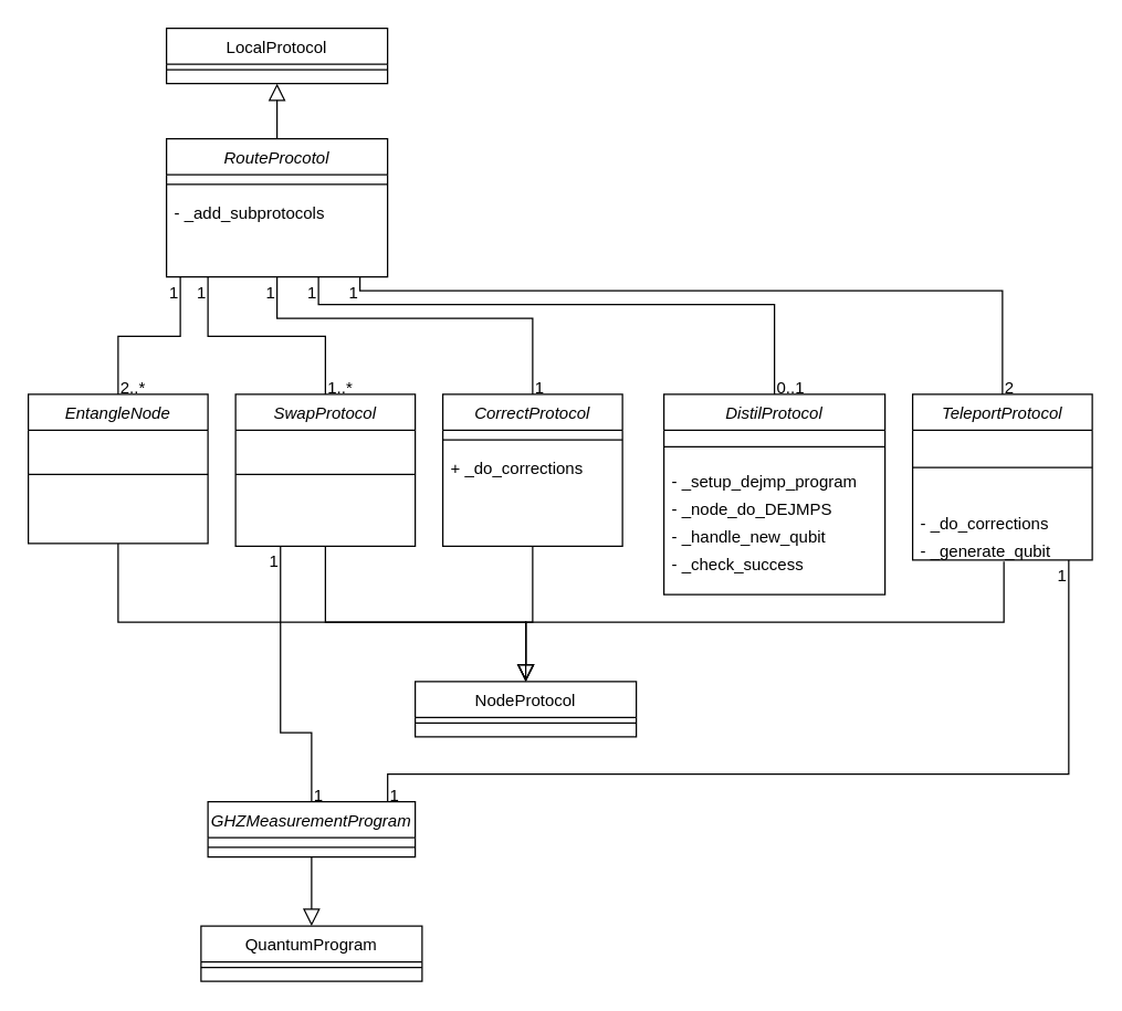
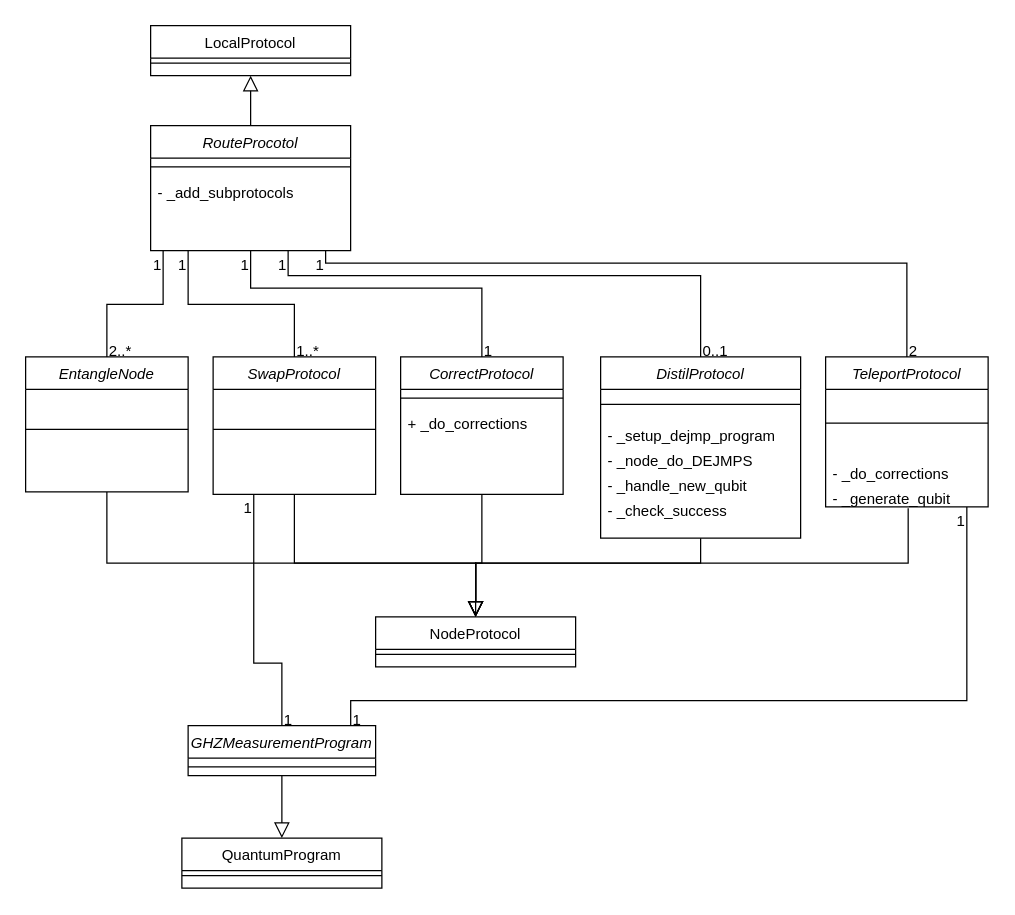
  <mxCell id="0" />
  <mxCell id="1" parent="0" />
  <mxCell id="2" value="RouteProcotol" style="swimlane;fontStyle=2;align=center;verticalAlign=top;childLayout=stackLayout;horizontal=1;startSize=26;horizontalStack=0;resizeParent=1;resizeLast=0;collapsible=1;marginBottom=0;rounded=0;shadow=0;strokeWidth=1;" parent="1" vertex="1"><mxGeometry x="120" y="100" width="160" height="100" as="geometry"><mxRectangle x="230" y="140" width="160" height="26" as="alternateBounds" /></mxGeometry></mxCell>
  <mxCell id="3" value="" style="line;html=1;strokeWidth=1;align=left;verticalAlign=middle;spacingTop=-1;spacingLeft=3;spacingRight=3;rotatable=0;labelPosition=right;points=[];portConstraint=eastwest;" parent="2" vertex="1"><mxGeometry y="26" width="160" height="14" as="geometry" /></mxCell>
  <mxCell id="4" value="- _add_subprotocols" style="text;align=left;verticalAlign=top;spacingLeft=4;spacingRight=4;overflow=hidden;rotatable=0;points=[[0,0.5],[1,0.5]];portConstraint=eastwest;" vertex="1" parent="2"><mxGeometry y="40" width="160" height="20" as="geometry" /></mxCell>
  <mxCell id="5" value="LocalProtocol" style="swimlane;fontStyle=0;align=center;verticalAlign=top;childLayout=stackLayout;horizontal=1;startSize=26;horizontalStack=0;resizeParent=1;resizeLast=0;collapsible=1;marginBottom=0;rounded=0;shadow=0;strokeWidth=1;" parent="1" vertex="1"><mxGeometry x="120" y="20" width="160" height="40" as="geometry"><mxRectangle x="550" y="140" width="160" height="26" as="alternateBounds" /></mxGeometry></mxCell>
  <mxCell id="6" value="" style="line;html=1;strokeWidth=1;align=left;verticalAlign=middle;spacingTop=-1;spacingLeft=3;spacingRight=3;rotatable=0;labelPosition=right;points=[];portConstraint=eastwest;" parent="5" vertex="1"><mxGeometry y="26" width="160" height="8" as="geometry" /></mxCell>
  <mxCell id="7" value="NodeProtocol" style="swimlane;fontStyle=0;align=center;verticalAlign=top;childLayout=stackLayout;horizontal=1;startSize=26;horizontalStack=0;resizeParent=1;resizeLast=0;collapsible=1;marginBottom=0;rounded=0;shadow=0;strokeWidth=1;" vertex="1" parent="1"><mxGeometry x="300" y="493" width="160" height="40" as="geometry"><mxRectangle x="550" y="140" width="160" height="26" as="alternateBounds" /></mxGeometry></mxCell>
  <mxCell id="8" value="" style="line;html=1;strokeWidth=1;align=left;verticalAlign=middle;spacingTop=-1;spacingLeft=3;spacingRight=3;rotatable=0;labelPosition=right;points=[];portConstraint=eastwest;" vertex="1" parent="7"><mxGeometry y="26" width="160" height="8" as="geometry" /></mxCell>
  <mxCell id="9" value="EntangleNode" style="swimlane;fontStyle=2;align=center;verticalAlign=top;childLayout=stackLayout;horizontal=1;startSize=26;horizontalStack=0;resizeParent=1;resizeLast=0;collapsible=1;marginBottom=0;rounded=0;shadow=0;strokeWidth=1;" vertex="1" parent="1"><mxGeometry x="20" y="285" width="130" height="108" as="geometry"><mxRectangle x="230" y="140" width="160" height="26" as="alternateBounds" /></mxGeometry></mxCell>
  <mxCell id="10" value="" style="line;html=1;strokeWidth=1;align=left;verticalAlign=middle;spacingTop=-1;spacingLeft=3;spacingRight=3;rotatable=0;labelPosition=right;points=[];portConstraint=eastwest;" vertex="1" parent="9"><mxGeometry y="26" width="130" height="64" as="geometry" /></mxCell>
  <mxCell id="11" value="SwapProtocol" style="swimlane;fontStyle=2;align=center;verticalAlign=top;childLayout=stackLayout;horizontal=1;startSize=26;horizontalStack=0;resizeParent=1;resizeLast=0;collapsible=1;marginBottom=0;rounded=0;shadow=0;strokeWidth=1;" vertex="1" parent="1"><mxGeometry x="170" y="285" width="130" height="110" as="geometry"><mxRectangle x="230" y="140" width="160" height="26" as="alternateBounds" /></mxGeometry></mxCell>
  <mxCell id="12" value="" style="line;html=1;strokeWidth=1;align=left;verticalAlign=middle;spacingTop=-1;spacingLeft=3;spacingRight=3;rotatable=0;labelPosition=right;points=[];portConstraint=eastwest;" vertex="1" parent="11"><mxGeometry y="26" width="130" height="64" as="geometry" /></mxCell>
  <mxCell id="13" value="CorrectProtocol" style="swimlane;fontStyle=2;align=center;verticalAlign=top;childLayout=stackLayout;horizontal=1;startSize=26;horizontalStack=0;resizeParent=1;resizeLast=0;collapsible=1;marginBottom=0;rounded=0;shadow=0;strokeWidth=1;" vertex="1" parent="1"><mxGeometry x="320" y="285" width="130" height="110" as="geometry"><mxRectangle x="230" y="140" width="160" height="26" as="alternateBounds" /></mxGeometry></mxCell>
  <mxCell id="14" value="" style="line;html=1;strokeWidth=1;align=left;verticalAlign=middle;spacingTop=-1;spacingLeft=3;spacingRight=3;rotatable=0;labelPosition=right;points=[];portConstraint=eastwest;" vertex="1" parent="13"><mxGeometry y="26" width="130" height="14" as="geometry" /></mxCell>
  <mxCell id="15" value="+ _do_corrections" style="text;align=left;verticalAlign=top;spacingLeft=4;spacingRight=4;overflow=hidden;rotatable=0;points=[[0,0.5],[1,0.5]];portConstraint=eastwest;" vertex="1" parent="13"><mxGeometry y="40" width="130" height="20" as="geometry" /></mxCell>
  <mxCell id="16" value="DistilProtocol" style="swimlane;fontStyle=2;align=center;verticalAlign=top;childLayout=stackLayout;horizontal=1;startSize=26;horizontalStack=0;resizeParent=1;resizeLast=0;collapsible=1;marginBottom=0;rounded=0;shadow=0;strokeWidth=1;" vertex="1" parent="1"><mxGeometry x="480" y="285" width="160" height="145" as="geometry"><mxRectangle x="230" y="140" width="160" height="26" as="alternateBounds" /></mxGeometry></mxCell>
  <mxCell id="17" value="" style="line;html=1;strokeWidth=1;align=left;verticalAlign=middle;spacingTop=-1;spacingLeft=3;spacingRight=3;rotatable=0;labelPosition=right;points=[];portConstraint=eastwest;" vertex="1" parent="16"><mxGeometry y="26" width="160" height="24" as="geometry" /></mxCell>
  <mxCell id="18" value="- _setup_dejmp_program" style="text;align=left;verticalAlign=top;spacingLeft=4;spacingRight=4;overflow=hidden;rotatable=0;points=[[0,0.5],[1,0.5]];portConstraint=eastwest;" vertex="1" parent="16"><mxGeometry y="50" width="160" height="20" as="geometry" /></mxCell>
  <mxCell id="19" value="- _node_do_DEJMPS" style="text;align=left;verticalAlign=top;spacingLeft=4;spacingRight=4;overflow=hidden;rotatable=0;points=[[0,0.5],[1,0.5]];portConstraint=eastwest;" vertex="1" parent="16"><mxGeometry y="70" width="160" height="20" as="geometry" /></mxCell>
  <mxCell id="20" value="- _handle_new_qubit" style="text;align=left;verticalAlign=top;spacingLeft=4;spacingRight=4;overflow=hidden;rotatable=0;points=[[0,0.5],[1,0.5]];portConstraint=eastwest;" vertex="1" parent="16"><mxGeometry y="90" width="160" height="20" as="geometry" /></mxCell>
  <mxCell id="21" value="- _check_success" style="text;align=left;verticalAlign=top;spacingLeft=4;spacingRight=4;overflow=hidden;rotatable=0;points=[[0,0.5],[1,0.5]];portConstraint=eastwest;" vertex="1" parent="16"><mxGeometry y="110" width="160" height="20" as="geometry" /></mxCell>
  <mxCell id="22" value="TeleportProtocol" style="swimlane;fontStyle=2;align=center;verticalAlign=top;childLayout=stackLayout;horizontal=1;startSize=26;horizontalStack=0;resizeParent=1;resizeLast=0;collapsible=1;marginBottom=0;rounded=0;shadow=0;strokeWidth=1;" vertex="1" parent="1"><mxGeometry x="660" y="285" width="130" height="120" as="geometry"><mxRectangle x="230" y="140" width="160" height="26" as="alternateBounds" /></mxGeometry></mxCell>
  <mxCell id="23" value="" style="line;html=1;strokeWidth=1;align=left;verticalAlign=middle;spacingTop=-1;spacingLeft=3;spacingRight=3;rotatable=0;labelPosition=right;points=[];portConstraint=eastwest;" vertex="1" parent="22"><mxGeometry y="26" width="130" height="54" as="geometry" /></mxCell>
  <mxCell id="24" value="- _do_corrections" style="text;align=left;verticalAlign=top;spacingLeft=4;spacingRight=4;overflow=hidden;rotatable=0;points=[[0,0.5],[1,0.5]];portConstraint=eastwest;" vertex="1" parent="22"><mxGeometry y="80" width="130" height="20" as="geometry" /></mxCell>
  <mxCell id="25" value="- _generate_qubit" style="text;align=left;verticalAlign=top;spacingLeft=4;spacingRight=4;overflow=hidden;rotatable=0;points=[[0,0.5],[1,0.5]];portConstraint=eastwest;" vertex="1" parent="22"><mxGeometry y="100" width="130" height="20" as="geometry" /></mxCell>
  <mxCell id="26" value="" style="endArrow=open;endSize=10;endFill=0;shadow=0;strokeWidth=1;rounded=0;curved=0;edgeStyle=elbowEdgeStyle;elbow=vertical;exitX=0.5;exitY=1;exitDx=0;exitDy=0;entryX=0.5;entryY=0;entryDx=0;entryDy=0;" edge="1" parent="1" source="9" target="7"><mxGeometry width="160" relative="1" as="geometry"><mxPoint x="40" y="395" as="sourcePoint" /><mxPoint x="180" y="495" as="targetPoint" /><Array as="points"><mxPoint x="230" y="450" /></Array></mxGeometry></mxCell>
  <mxCell id="27" value="" style="endArrow=none;shadow=0;strokeWidth=1;rounded=0;curved=0;endFill=0;edgeStyle=elbowEdgeStyle;elbow=vertical;exitX=0.5;exitY=0;exitDx=0;exitDy=0;" edge="1" parent="1" source="9"><mxGeometry x="0.5" y="41" relative="1" as="geometry"><mxPoint x="360" y="221" as="sourcePoint" /><mxPoint x="130" y="200" as="targetPoint" /><mxPoint x="-40" y="32" as="offset" /></mxGeometry></mxCell>
  <mxCell id="28" value="2..*" style="resizable=0;align=left;verticalAlign=bottom;labelBackgroundColor=none;fontSize=12;" connectable="0" vertex="1" parent="27"><mxGeometry x="-1" relative="1" as="geometry"><mxPoint y="4" as="offset" /></mxGeometry></mxCell>
  <mxCell id="29" value="1" style="resizable=0;align=right;verticalAlign=bottom;labelBackgroundColor=none;fontSize=12;" connectable="0" vertex="1" parent="27"><mxGeometry x="1" relative="1" as="geometry"><mxPoint y="20" as="offset" /></mxGeometry></mxCell>
  <mxCell id="30" value="" style="endArrow=block;endSize=10;endFill=0;shadow=0;strokeWidth=1;rounded=0;curved=0;edgeStyle=elbowEdgeStyle;elbow=vertical;exitX=0.5;exitY=0;exitDx=0;exitDy=0;entryX=0.5;entryY=1;entryDx=0;entryDy=0;" edge="1" parent="1" source="2" target="5"><mxGeometry width="160" relative="1" as="geometry"><mxPoint x="395" y="282" as="sourcePoint" /><mxPoint x="390" y="362" as="targetPoint" /><Array as="points" /></mxGeometry></mxCell>
  <mxCell id="31" value="" style="endArrow=none;shadow=0;strokeWidth=1;rounded=0;curved=0;endFill=0;edgeStyle=elbowEdgeStyle;elbow=vertical;exitX=0.5;exitY=0;exitDx=0;exitDy=0;" edge="1" parent="1" source="11"><mxGeometry x="0.5" y="41" relative="1" as="geometry"><mxPoint x="95" y="232" as="sourcePoint" /><mxPoint x="150" y="200" as="targetPoint" /><mxPoint x="-40" y="32" as="offset" /></mxGeometry></mxCell>
  <mxCell id="32" value="1..*" style="resizable=0;align=left;verticalAlign=bottom;labelBackgroundColor=none;fontSize=12;" connectable="0" vertex="1" parent="31"><mxGeometry x="-1" relative="1" as="geometry"><mxPoint y="4" as="offset" /></mxGeometry></mxCell>
  <mxCell id="33" value="1" style="resizable=0;align=right;verticalAlign=bottom;labelBackgroundColor=none;fontSize=12;" connectable="0" vertex="1" parent="31"><mxGeometry x="1" relative="1" as="geometry"><mxPoint y="20" as="offset" /></mxGeometry></mxCell>
  <mxCell id="34" value="" style="endArrow=none;shadow=0;strokeWidth=1;rounded=0;curved=0;endFill=0;edgeStyle=elbowEdgeStyle;elbow=vertical;exitX=0.5;exitY=0;exitDx=0;exitDy=0;" edge="1" parent="1" source="13"><mxGeometry x="0.5" y="41" relative="1" as="geometry"><mxPoint x="245" y="232" as="sourcePoint" /><mxPoint x="200" y="200" as="targetPoint" /><mxPoint x="-40" y="32" as="offset" /><Array as="points"><mxPoint x="300" y="230" /></Array></mxGeometry></mxCell>
  <mxCell id="35" value="1" style="resizable=0;align=left;verticalAlign=bottom;labelBackgroundColor=none;fontSize=12;" connectable="0" vertex="1" parent="34"><mxGeometry x="-1" relative="1" as="geometry"><mxPoint y="4" as="offset" /></mxGeometry></mxCell>
  <mxCell id="36" value="1" style="resizable=0;align=right;verticalAlign=bottom;labelBackgroundColor=none;fontSize=12;" connectable="0" vertex="1" parent="34"><mxGeometry x="1" relative="1" as="geometry"><mxPoint y="20" as="offset" /></mxGeometry></mxCell>
  <mxCell id="37" value="" style="endArrow=none;shadow=0;strokeWidth=1;rounded=0;curved=0;endFill=0;edgeStyle=elbowEdgeStyle;elbow=vertical;exitX=0.5;exitY=0;exitDx=0;exitDy=0;" edge="1" parent="1" source="16"><mxGeometry x="0.5" y="41" relative="1" as="geometry"><mxPoint x="255" y="242" as="sourcePoint" /><mxPoint x="230" y="200" as="targetPoint" /><mxPoint x="-40" y="32" as="offset" /><Array as="points"><mxPoint x="390" y="220" /></Array></mxGeometry></mxCell>
  <mxCell id="38" value="0..1" style="resizable=0;align=left;verticalAlign=bottom;labelBackgroundColor=none;fontSize=12;" connectable="0" vertex="1" parent="37"><mxGeometry x="-1" relative="1" as="geometry"><mxPoint y="4" as="offset" /></mxGeometry></mxCell>
  <mxCell id="39" value="1" style="resizable=0;align=right;verticalAlign=bottom;labelBackgroundColor=none;fontSize=12;" connectable="0" vertex="1" parent="37"><mxGeometry x="1" relative="1" as="geometry"><mxPoint y="20" as="offset" /></mxGeometry></mxCell>
  <mxCell id="40" value="" style="endArrow=none;shadow=0;strokeWidth=1;rounded=0;curved=0;endFill=0;edgeStyle=elbowEdgeStyle;elbow=vertical;exitX=0.5;exitY=0;exitDx=0;exitDy=0;" edge="1" parent="1" source="22"><mxGeometry x="0.5" y="41" relative="1" as="geometry"><mxPoint x="265" y="252" as="sourcePoint" /><mxPoint x="260" y="200" as="targetPoint" /><mxPoint x="-40" y="32" as="offset" /><Array as="points"><mxPoint x="720" y="210" /></Array></mxGeometry></mxCell>
  <mxCell id="41" value="2" style="resizable=0;align=left;verticalAlign=bottom;labelBackgroundColor=none;fontSize=12;" connectable="0" vertex="1" parent="40"><mxGeometry x="-1" relative="1" as="geometry"><mxPoint y="4" as="offset" /></mxGeometry></mxCell>
  <mxCell id="42" value="1" style="resizable=0;align=right;verticalAlign=bottom;labelBackgroundColor=none;fontSize=12;" connectable="0" vertex="1" parent="40"><mxGeometry x="1" relative="1" as="geometry"><mxPoint y="20" as="offset" /></mxGeometry></mxCell>
  <mxCell id="43" value="GHZMeasurementProgram" style="swimlane;fontStyle=2;align=center;verticalAlign=top;childLayout=stackLayout;horizontal=1;startSize=26;horizontalStack=0;resizeParent=1;resizeLast=0;collapsible=1;marginBottom=0;rounded=0;shadow=0;strokeWidth=1;" vertex="1" parent="1"><mxGeometry x="150" y="580" width="150" height="40" as="geometry"><mxRectangle x="230" y="140" width="160" height="26" as="alternateBounds" /></mxGeometry></mxCell>
  <mxCell id="44" value="" style="line;html=1;strokeWidth=1;align=left;verticalAlign=middle;spacingTop=-1;spacingLeft=3;spacingRight=3;rotatable=0;labelPosition=right;points=[];portConstraint=eastwest;" vertex="1" parent="43"><mxGeometry y="26" width="150" height="14" as="geometry" /></mxCell>
  <mxCell id="45" value="" style="endArrow=none;shadow=0;strokeWidth=1;rounded=0;curved=0;endFill=0;edgeStyle=elbowEdgeStyle;elbow=vertical;entryX=0.25;entryY=1;entryDx=0;entryDy=0;exitX=0.5;exitY=0;exitDx=0;exitDy=0;" edge="1" parent="1" source="43" target="11"><mxGeometry x="0.5" y="41" relative="1" as="geometry"><mxPoint x="160" y="510" as="sourcePoint" /><mxPoint x="210" y="200" as="targetPoint" /><mxPoint x="-40" y="32" as="offset" /><Array as="points"><mxPoint x="160" y="530" /></Array></mxGeometry></mxCell>
  <mxCell id="46" value="1" style="resizable=0;align=left;verticalAlign=bottom;labelBackgroundColor=none;fontSize=12;" connectable="0" vertex="1" parent="45"><mxGeometry x="-1" relative="1" as="geometry"><mxPoint y="4" as="offset" /></mxGeometry></mxCell>
  <mxCell id="47" value="1" style="resizable=0;align=right;verticalAlign=bottom;labelBackgroundColor=none;fontSize=12;" connectable="0" vertex="1" parent="45"><mxGeometry x="1" relative="1" as="geometry"><mxPoint y="20" as="offset" /></mxGeometry></mxCell>
  <mxCell id="48" value="" style="endArrow=none;shadow=0;strokeWidth=1;rounded=0;curved=0;endFill=0;edgeStyle=elbowEdgeStyle;elbow=vertical;entryX=0.869;entryY=1;entryDx=0;entryDy=0;exitX=0.867;exitY=0;exitDx=0;exitDy=0;entryPerimeter=0;exitPerimeter=0;" edge="1" parent="1" source="43" target="25"><mxGeometry x="0.5" y="41" relative="1" as="geometry"><mxPoint x="235" y="660" as="sourcePoint" /><mxPoint x="213" y="405" as="targetPoint" /><mxPoint x="-40" y="32" as="offset" /><Array as="points"><mxPoint x="520" y="560" /></Array></mxGeometry></mxCell>
  <mxCell id="49" value="1" style="resizable=0;align=left;verticalAlign=bottom;labelBackgroundColor=none;fontSize=12;" connectable="0" vertex="1" parent="48"><mxGeometry x="-1" relative="1" as="geometry"><mxPoint y="4" as="offset" /></mxGeometry></mxCell>
  <mxCell id="50" value="1" style="resizable=0;align=right;verticalAlign=bottom;labelBackgroundColor=none;fontSize=12;" connectable="0" vertex="1" parent="48"><mxGeometry x="1" relative="1" as="geometry"><mxPoint y="20" as="offset" /></mxGeometry></mxCell>
  <mxCell id="51" value="" style="endArrow=block;endSize=10;endFill=0;shadow=0;strokeWidth=1;rounded=0;curved=0;edgeStyle=elbowEdgeStyle;elbow=vertical;exitX=0.5;exitY=1;exitDx=0;exitDy=0;entryX=0.5;entryY=0;entryDx=0;entryDy=0;" edge="1" parent="1" source="13" target="7"><mxGeometry width="160" relative="1" as="geometry"><mxPoint x="105" y="413" as="sourcePoint" /><mxPoint x="400" y="513" as="targetPoint" /><Array as="points"><mxPoint x="370" y="450" /></Array></mxGeometry></mxCell>
+ <mxCell id="52" value="" style="endArrow=block;endSize=10;endFill=0;shadow=0;strokeWidth=1;rounded=0;curved=0;edgeStyle=elbowEdgeStyle;elbow=vertical;exitX=0.5;exitY=1;exitDx=0;exitDy=0;entryX=0.5;entryY=0;entryDx=0;entryDy=0;" edge="1" parent="1" source="16" target="7"><mxGeometry width="160" relative="1" as="geometry"><mxPoint x="125" y="433" as="sourcePoint" /><mxPoint x="420" y="533" as="targetPoint" /><Array as="points"><mxPoint x="380" y="450" /></Array></mxGeometry></mxCell>
  <mxCell id="53" value="" style="endArrow=block;endSize=10;endFill=0;shadow=0;strokeWidth=1;rounded=0;curved=0;edgeStyle=elbowEdgeStyle;elbow=vertical;exitX=0.5;exitY=1;exitDx=0;exitDy=0;entryX=0.5;entryY=0;entryDx=0;entryDy=0;" edge="1" parent="1" source="11" target="7"><mxGeometry width="160" relative="1" as="geometry"><mxPoint x="135" y="443" as="sourcePoint" /><mxPoint x="430" y="543" as="targetPoint" /><Array as="points"><mxPoint x="310" y="450" /></Array></mxGeometry></mxCell>
  <mxCell id="54" value="" style="endArrow=block;endSize=10;endFill=0;shadow=0;strokeWidth=1;rounded=0;curved=0;edgeStyle=elbowEdgeStyle;elbow=vertical;exitX=0.508;exitY=1.05;exitDx=0;exitDy=0;entryX=0.5;entryY=0;entryDx=0;entryDy=0;exitPerimeter=0;" edge="1" parent="1" source="25" target="7"><mxGeometry width="160" relative="1" as="geometry"><mxPoint x="145" y="453" as="sourcePoint" /><mxPoint x="440" y="553" as="targetPoint" /><Array as="points"><mxPoint x="530" y="450" /></Array></mxGeometry></mxCell>
  <mxCell id="55" value="QuantumProgram" style="swimlane;fontStyle=0;align=center;verticalAlign=top;childLayout=stackLayout;horizontal=1;startSize=26;horizontalStack=0;resizeParent=1;resizeLast=0;collapsible=1;marginBottom=0;rounded=0;shadow=0;strokeWidth=1;" vertex="1" parent="1"><mxGeometry x="145" y="670" width="160" height="40" as="geometry"><mxRectangle x="550" y="140" width="160" height="26" as="alternateBounds" /></mxGeometry></mxCell>
  <mxCell id="56" value="" style="line;html=1;strokeWidth=1;align=left;verticalAlign=middle;spacingTop=-1;spacingLeft=3;spacingRight=3;rotatable=0;labelPosition=right;points=[];portConstraint=eastwest;" vertex="1" parent="55"><mxGeometry y="26" width="160" height="8" as="geometry" /></mxCell>
  <mxCell id="57" value="" style="endArrow=block;endSize=10;endFill=0;shadow=0;strokeWidth=1;rounded=0;curved=0;edgeStyle=elbowEdgeStyle;elbow=vertical;exitX=0.5;exitY=1;exitDx=0;exitDy=0;entryX=0.5;entryY=0;entryDx=0;entryDy=0;" edge="1" parent="1" source="43" target="55"><mxGeometry width="160" relative="1" as="geometry"><mxPoint x="736" y="416" as="sourcePoint" /><mxPoint x="390" y="503" as="targetPoint" /><Array as="points"><mxPoint x="240" y="640" /></Array></mxGeometry></mxCell>
